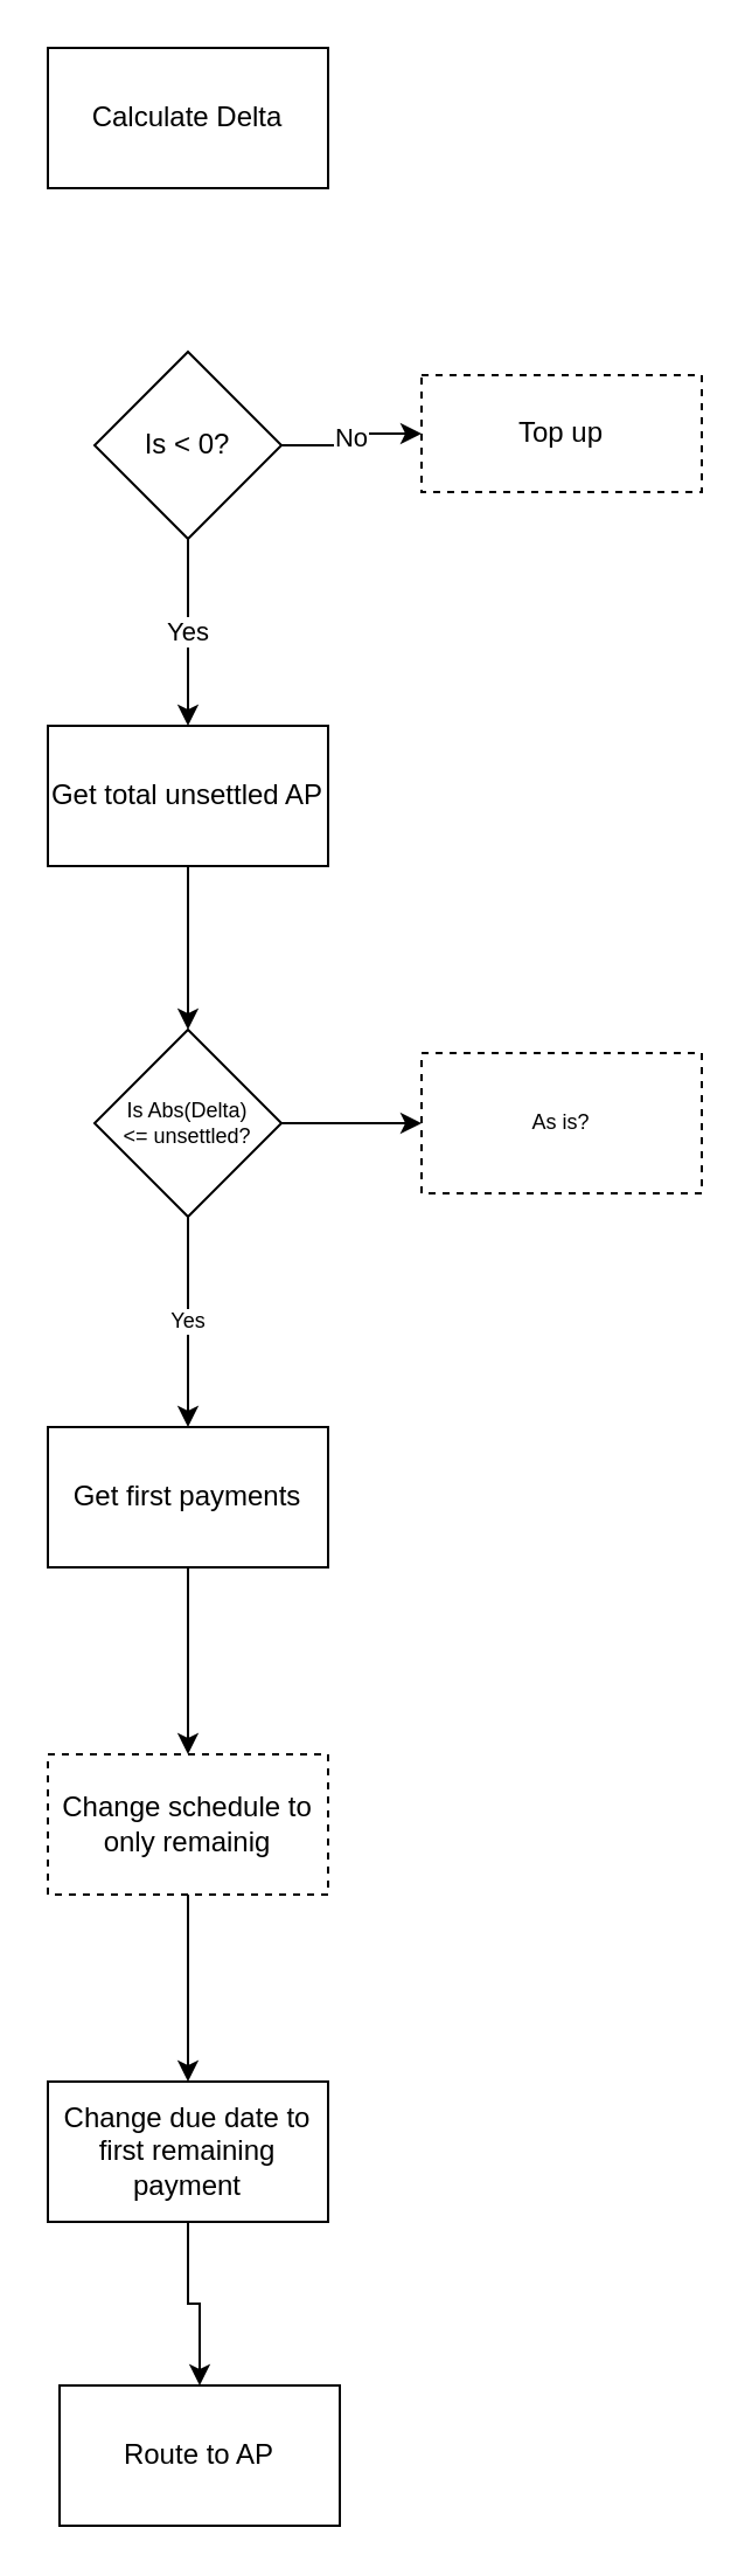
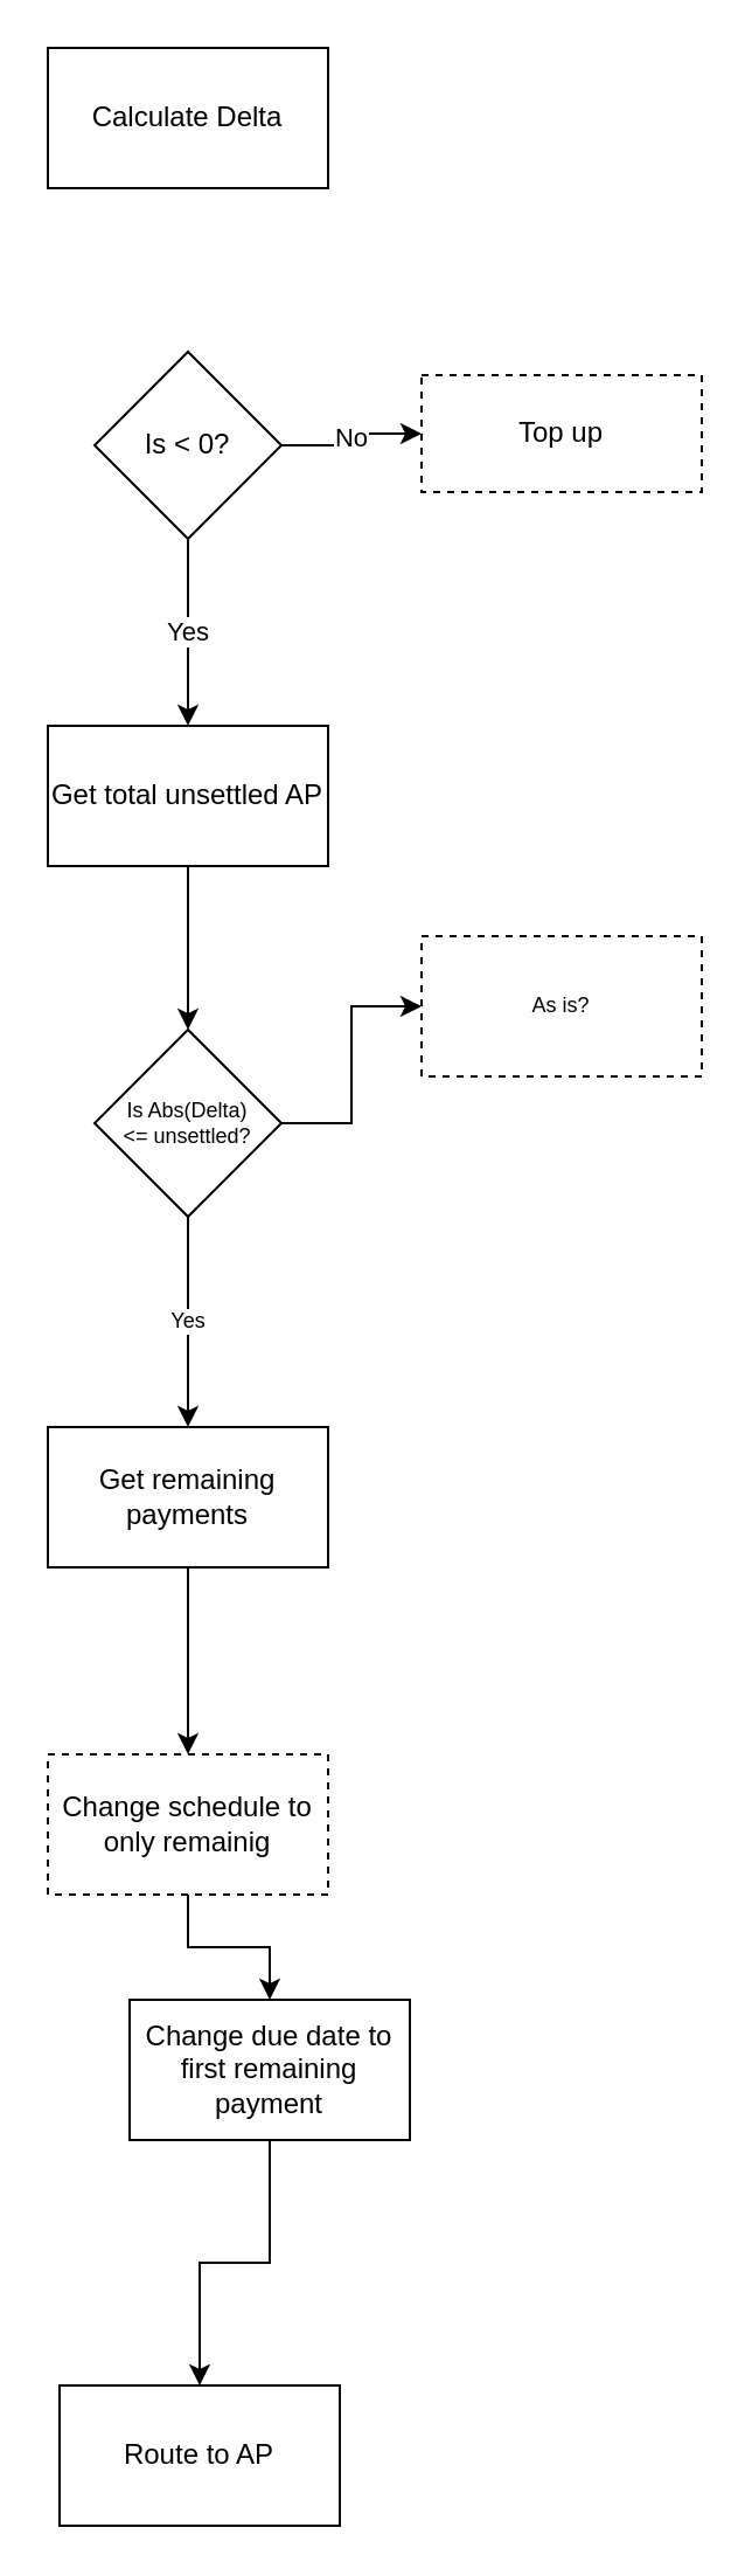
  <mxCell id="0" />
  <mxCell id="1" parent="0" />
  <mxCell id="2" value="" style="edgeStyle=orthogonalEdgeStyle;rounded=0;orthogonalLoop=1;jettySize=auto;html=1;" edge="1" parent="1" source="3" target="11"><mxGeometry relative="1" as="geometry" /></mxCell>
  <mxCell id="3" value="Get total unsettled AP" style="rounded=0;whiteSpace=wrap;html=1;" vertex="1" parent="1"><mxGeometry x="20" y="310" width="120" height="60" as="geometry" /></mxCell>
  <mxCell id="4" value="Calculate Delta" style="rounded=0;whiteSpace=wrap;html=1;" vertex="1" parent="1"><mxGeometry x="20" y="20" width="120" height="60" as="geometry" /></mxCell>
  <mxCell id="5" value="No" style="edgeStyle=orthogonalEdgeStyle;rounded=0;orthogonalLoop=1;jettySize=auto;html=1;" edge="1" parent="1" source="7" target="8"><mxGeometry relative="1" as="geometry" /></mxCell>
  <mxCell id="6" value="Yes" style="edgeStyle=orthogonalEdgeStyle;rounded=0;orthogonalLoop=1;jettySize=auto;html=1;" edge="1" parent="1" source="7"><mxGeometry relative="1" as="geometry"><mxPoint x="80" y="310" as="targetPoint" /></mxGeometry></mxCell>
  <mxCell id="7" value="Is &amp;lt; 0?" style="rhombus;whiteSpace=wrap;html=1;rounded=0;" vertex="1" parent="1"><mxGeometry x="40" y="150" width="80" height="80" as="geometry" /></mxCell>
  <mxCell id="8" value="Top up" style="whiteSpace=wrap;html=1;rounded=0;dashed=1;" vertex="1" parent="1"><mxGeometry x="180" y="160" width="120" height="50" as="geometry" /></mxCell>
  <mxCell id="9" value="Yes" style="edgeStyle=orthogonalEdgeStyle;rounded=0;orthogonalLoop=1;jettySize=auto;html=1;fontSize=9;" edge="1" parent="1" source="11" target="13"><mxGeometry relative="1" as="geometry" /></mxCell>
  <mxCell id="10" value="" style="edgeStyle=orthogonalEdgeStyle;rounded=0;orthogonalLoop=1;jettySize=auto;html=1;fontSize=12;" edge="1" parent="1" source="11" target="19"><mxGeometry relative="1" as="geometry" /></mxCell>
  <mxCell id="11" value="Is Abs(Delta) &lt;br&gt;&amp;lt;= unsettled?" style="rhombus;whiteSpace=wrap;html=1;rounded=0;fontSize=9;" vertex="1" parent="1"><mxGeometry x="40" y="440" width="80" height="80" as="geometry" /></mxCell>
  <mxCell id="12" value="" style="edgeStyle=orthogonalEdgeStyle;rounded=0;orthogonalLoop=1;jettySize=auto;html=1;fontSize=12;" edge="1" parent="1" source="13" target="15"><mxGeometry relative="1" as="geometry" /></mxCell>
- <mxCell id="13" value="Get first payments" style="whiteSpace=wrap;html=1;fontSize=12;rounded=0;" vertex="1" parent="1"><mxGeometry x="20" y="610" width="120" height="60" as="geometry" /></mxCell>
+ <mxCell id="13" value="Get remaining payments" style="whiteSpace=wrap;html=1;fontSize=12;rounded=0;" vertex="1" parent="1"><mxGeometry x="20" y="610" width="120" height="60" as="geometry" /></mxCell>
  <mxCell id="14" value="" style="edgeStyle=orthogonalEdgeStyle;rounded=0;orthogonalLoop=1;jettySize=auto;html=1;fontSize=12;" edge="1" parent="1" source="15" target="17"><mxGeometry relative="1" as="geometry" /></mxCell>
  <mxCell id="15" value="Change schedule to only remainig" style="whiteSpace=wrap;html=1;fontSize=12;rounded=0;dashed=1;" vertex="1" parent="1"><mxGeometry x="20" y="750" width="120" height="60" as="geometry" /></mxCell>
  <mxCell id="16" value="" style="edgeStyle=orthogonalEdgeStyle;rounded=0;orthogonalLoop=1;jettySize=auto;html=1;fontSize=12;" edge="1" parent="1" source="17" target="18"><mxGeometry relative="1" as="geometry" /></mxCell>
- <mxCell id="17" value="Change due date to first remaining payment" style="whiteSpace=wrap;html=1;fontSize=12;rounded=0;" vertex="1" parent="1"><mxGeometry x="20" y="890" width="120" height="60" as="geometry" /></mxCell>
+ <mxCell id="17" value="Change due date to first remaining payment" style="whiteSpace=wrap;html=1;fontSize=12;rounded=0;" vertex="1" parent="1"><mxGeometry x="55" y="855" width="120" height="60" as="geometry" /></mxCell>
  <mxCell id="18" value="Route to AP" style="whiteSpace=wrap;html=1;fontSize=12;rounded=0;" vertex="1" parent="1"><mxGeometry x="25" y="1020" width="120" height="60" as="geometry" /></mxCell>
- <mxCell id="19" value="As is?" style="whiteSpace=wrap;html=1;fontSize=9;rounded=0;dashed=1;" vertex="1" parent="1"><mxGeometry x="180" y="450" width="120" height="60" as="geometry" /></mxCell>
+ <mxCell id="19" value="As is?" style="whiteSpace=wrap;html=1;fontSize=9;rounded=0;dashed=1;" vertex="1" parent="1"><mxGeometry x="180" y="400" width="120" height="60" as="geometry" /></mxCell>
